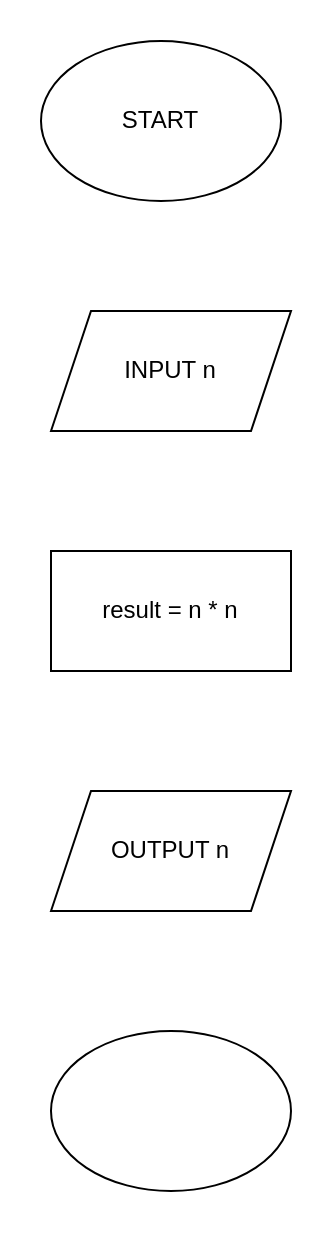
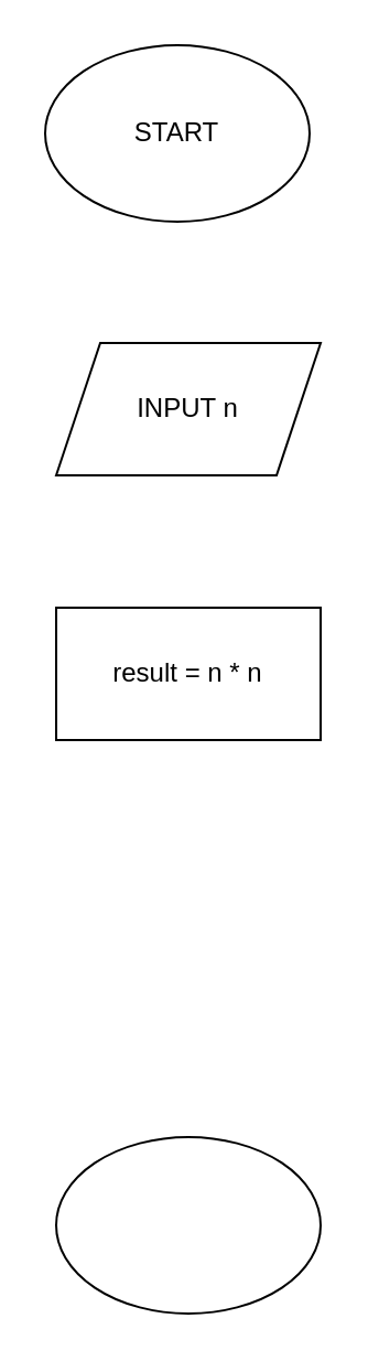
  <mxCell id="0" />
  <mxCell id="1" parent="0" />
  <mxCell id="2" value="START" style="ellipse;whiteSpace=wrap;html=1;" vertex="1" parent="1"><mxGeometry x="20" y="20" width="120" height="80" as="geometry" /></mxCell>
  <mxCell id="3" value="INPUT n" style="shape=parallelogram;perimeter=parallelogramPerimeter;whiteSpace=wrap;html=1;fixedSize=1;" vertex="1" parent="1"><mxGeometry x="25" y="155" width="120" height="60" as="geometry" /></mxCell>
  <mxCell id="4" value="result = n * n" style="rounded=0;whiteSpace=wrap;html=1;" vertex="1" parent="1"><mxGeometry x="25" y="275" width="120" height="60" as="geometry" /></mxCell>
- <mxCell id="5" value="OUTPUT n" style="shape=parallelogram;perimeter=parallelogramPerimeter;whiteSpace=wrap;html=1;fixedSize=1;" vertex="1" parent="1"><mxGeometry x="25" y="395" width="120" height="60" as="geometry" /></mxCell>
  <mxCell id="6" value="" style="ellipse;whiteSpace=wrap;html=1;" vertex="1" parent="1"><mxGeometry x="25" y="515" width="120" height="80" as="geometry" /></mxCell>
